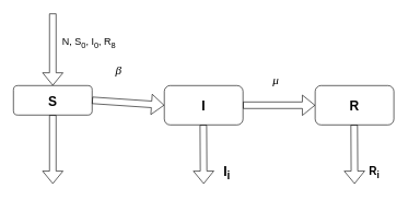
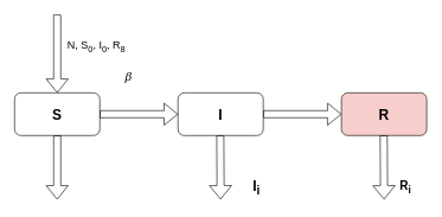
  <mxCell id="0" />
  <mxCell id="1" parent="0" />
- <mxCell id="2" value="&lt;b&gt;&lt;font style=&quot;font-size: 20px;&quot;&gt;S&lt;/font&gt;&lt;/b&gt;" style="rounded=1;whiteSpace=wrap;html=1;" vertex="1" parent="1"><mxGeometry x="20" y="130" width="120" height="45" as="geometry" /></mxCell>
+ <mxCell id="2" value="&lt;b&gt;&lt;font style=&quot;font-size: 20px;&quot;&gt;S&lt;/font&gt;&lt;/b&gt;" style="rounded=1;whiteSpace=wrap;html=1;" vertex="1" parent="1"><mxGeometry x="20" y="130" width="120" height="60" as="geometry" /></mxCell>
  <mxCell id="3" value="&lt;b&gt;&lt;font style=&quot;font-size: 20px;&quot;&gt;I&lt;/font&gt;&lt;/b&gt;" style="rounded=1;whiteSpace=wrap;html=1;" vertex="1" parent="1"><mxGeometry x="250" y="130" width="120" height="60" as="geometry" /></mxCell>
- <mxCell id="4" value="&lt;b&gt;&lt;font style=&quot;font-size: 20px;&quot;&gt;R&lt;/font&gt;&lt;/b&gt;" style="rounded=1;whiteSpace=wrap;html=1;" vertex="1" parent="1"><mxGeometry x="480" y="130" width="120" height="60" as="geometry" /></mxCell>
+ <mxCell id="4" value="&lt;b&gt;&lt;font style=&quot;font-size: 20px;&quot;&gt;R&lt;/font&gt;&lt;/b&gt;" style="rounded=1;whiteSpace=wrap;html=1;fillColor=#f8cecc;" vertex="1" parent="1"><mxGeometry x="480" y="130" width="120" height="60" as="geometry" /></mxCell>
  <mxCell id="5" value="" style="shape=flexArrow;endArrow=classic;html=1;rounded=0;exitX=1;exitY=0.5;exitDx=0;exitDy=0;entryX=0;entryY=0.5;entryDx=0;entryDy=0;" edge="1" parent="1" source="2" target="3"><mxGeometry width="50" height="50" relative="1" as="geometry"><mxPoint x="300" y="40" as="sourcePoint" /><mxPoint x="350" y="-10" as="targetPoint" /></mxGeometry></mxCell>
  <mxCell id="6" value="" style="shape=flexArrow;endArrow=classic;html=1;rounded=0;exitX=1;exitY=0.5;exitDx=0;exitDy=0;entryX=0;entryY=0.5;entryDx=0;entryDy=0;" edge="1" parent="1" source="3" target="4"><mxGeometry width="50" height="50" relative="1" as="geometry"><mxPoint x="150" y="170" as="sourcePoint" /><mxPoint x="260" y="170" as="targetPoint" /></mxGeometry></mxCell>
  <mxCell id="7" value="" style="shape=flexArrow;endArrow=classic;html=1;rounded=0;entryX=0.5;entryY=0;entryDx=0;entryDy=0;" edge="1" parent="1" target="2"><mxGeometry width="50" height="50" relative="1" as="geometry"><mxPoint x="80" y="20" as="sourcePoint" /><mxPoint x="270" y="180" as="targetPoint" /></mxGeometry></mxCell>
  <mxCell id="8" value="" style="shape=flexArrow;endArrow=classic;html=1;rounded=0;exitX=0.5;exitY=1;exitDx=0;exitDy=0;" edge="1" parent="1" source="2"><mxGeometry width="50" height="50" relative="1" as="geometry"><mxPoint x="70" y="210" as="sourcePoint" /><mxPoint x="80" y="280" as="targetPoint" /></mxGeometry></mxCell>
  <mxCell id="9" value="" style="shape=flexArrow;endArrow=classic;html=1;rounded=0;" edge="1" parent="1"><mxGeometry width="50" height="50" relative="1" as="geometry"><mxPoint x="309.5" y="190" as="sourcePoint" /><mxPoint x="310" y="280" as="targetPoint" /></mxGeometry></mxCell>
  <mxCell id="10" value="" style="shape=flexArrow;endArrow=classic;html=1;rounded=0;" edge="1" parent="1"><mxGeometry width="50" height="50" relative="1" as="geometry"><mxPoint x="539.5" y="190" as="sourcePoint" /><mxPoint x="540" y="280" as="targetPoint" /></mxGeometry></mxCell>
  <mxCell id="11" value="&lt;font style=&quot;font-size: 15px;&quot;&gt;N, S&lt;sub&gt;0&lt;/sub&gt;, I&lt;sub&gt;0&lt;/sub&gt;, R&lt;sub&gt;8&lt;/sub&gt;&lt;/font&gt;" style="text;html=1;align=center;verticalAlign=middle;resizable=0;points=[];autosize=1;strokeColor=none;fillColor=none;" vertex="1" parent="1"><mxGeometry x="80" y="50" width="110" height="30" as="geometry" /></mxCell>
  <mxCell id="12" value="&lt;span id=&quot;docs-internal-guid-49b22cad-7fff-c440-dc92-981bf6a9e502&quot;&gt;&lt;span style=&quot;font-size: 14pt; font-family: &amp;quot;Times New Roman&amp;quot;, serif; background-color: rgb(255, 255, 255); font-style: italic; font-variant-numeric: normal; font-variant-east-asian: normal; font-variant-alternates: normal; font-variant-position: normal; vertical-align: baseline; white-space: pre-wrap;&quot;&gt;β&lt;/span&gt;&lt;/span&gt;" style="text;html=1;align=center;verticalAlign=middle;resizable=0;points=[];autosize=1;strokeColor=none;fillColor=none;" vertex="1" parent="1"><mxGeometry x="165" y="88" width="30" height="40" as="geometry" /></mxCell>
- <mxCell id="13" value="&lt;span id=&quot;docs-internal-guid-90824839-7fff-fbbb-f591-9c60c4c6d50f&quot;&gt;&lt;span style=&quot;font-size: 14pt; font-family: &amp;quot;Times New Roman&amp;quot;, serif; background-color: rgb(255, 255, 255); font-style: italic; font-variant-numeric: normal; font-variant-east-asian: normal; font-variant-alternates: normal; font-variant-position: normal; vertical-align: baseline; white-space: pre-wrap;&quot;&gt;μ&lt;/span&gt;&lt;span style=&quot;font-size: 14pt; font-family: &amp;quot;Times New Roman&amp;quot;, serif; background-color: rgb(255, 255, 255); font-variant-numeric: normal; font-variant-east-asian: normal; font-variant-alternates: normal; font-variant-position: normal; vertical-align: baseline; white-space: pre-wrap;&quot;&gt; &lt;/span&gt;&lt;/span&gt;" style="text;html=1;align=center;verticalAlign=middle;resizable=0;points=[];autosize=1;strokeColor=none;fillColor=none;" vertex="1" parent="1"><mxGeometry x="400" y="103" width="40" height="40" as="geometry" /></mxCell>
- <mxCell id="14" value="&lt;span style=&quot;font-size: 20px; text-wrap: wrap;&quot;&gt;&lt;b&gt;I&lt;sub&gt;i&lt;/sub&gt;&lt;/b&gt;&lt;/span&gt;" style="text;html=1;align=center;verticalAlign=middle;resizable=0;points=[];autosize=1;strokeColor=none;fillColor=none;" vertex="1" parent="1"><mxGeometry x="330" y="243" width="30" height="40" as="geometry" /></mxCell>
+ <mxCell id="14" value="&lt;span style=&quot;font-size: 20px; text-wrap: wrap;&quot;&gt;&lt;b&gt;I&lt;sub&gt;i&lt;/sub&gt;&lt;/b&gt;&lt;/span&gt;" style="text;html=1;align=center;verticalAlign=middle;resizable=0;points=[];autosize=1;strokeColor=none;fillColor=none;" vertex="1" parent="1"><mxGeometry x="345" y="243" width="30" height="40" as="geometry" /></mxCell>
  <mxCell id="15" value="&lt;span style=&quot;font-size: 16.667px; text-wrap: wrap;&quot;&gt;&lt;b&gt;R&lt;sub&gt;i&lt;/sub&gt;&lt;/b&gt;&lt;/span&gt;" style="text;html=1;align=center;verticalAlign=middle;resizable=0;points=[];autosize=1;strokeColor=none;fillColor=none;" vertex="1" parent="1"><mxGeometry x="550" y="243" width="40" height="40" as="geometry" /></mxCell>
